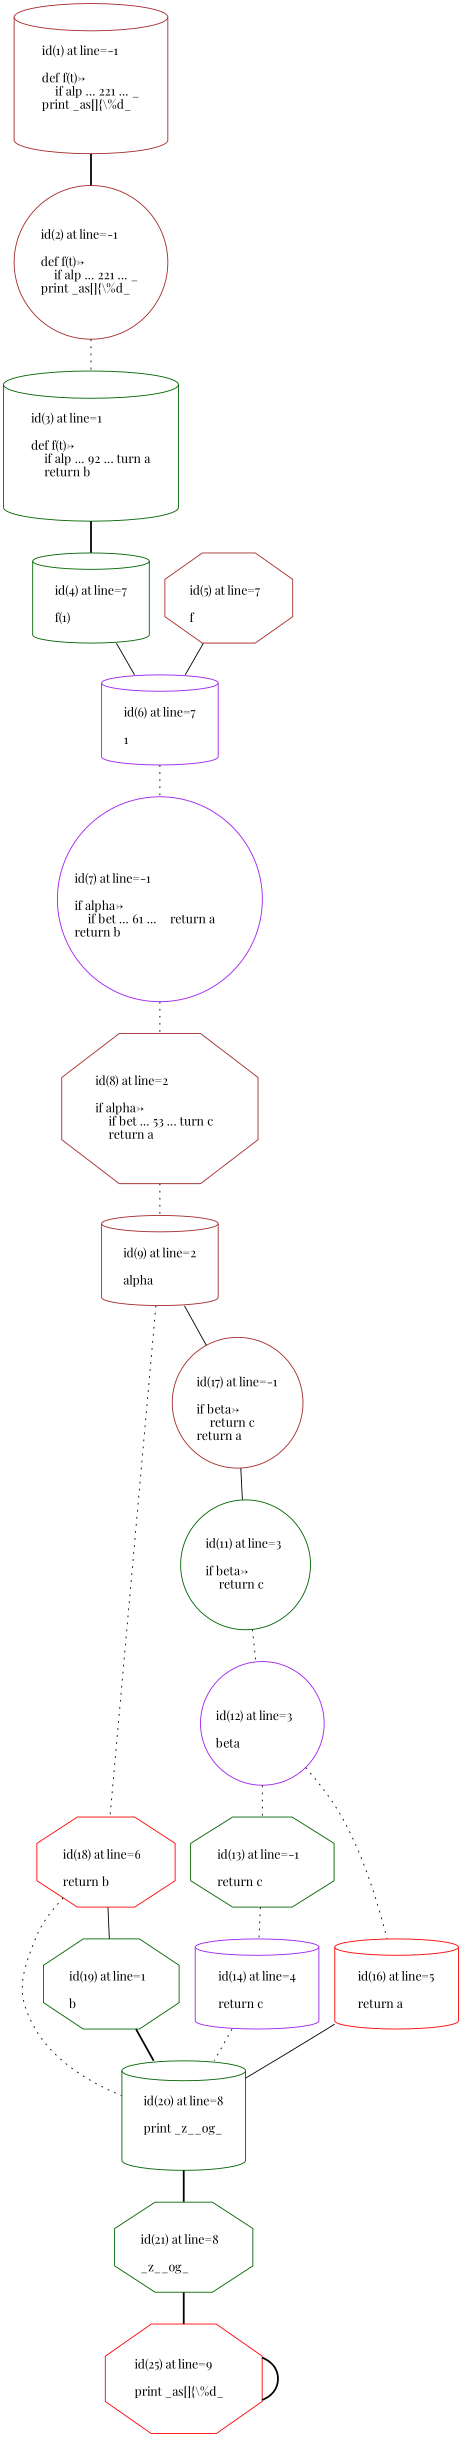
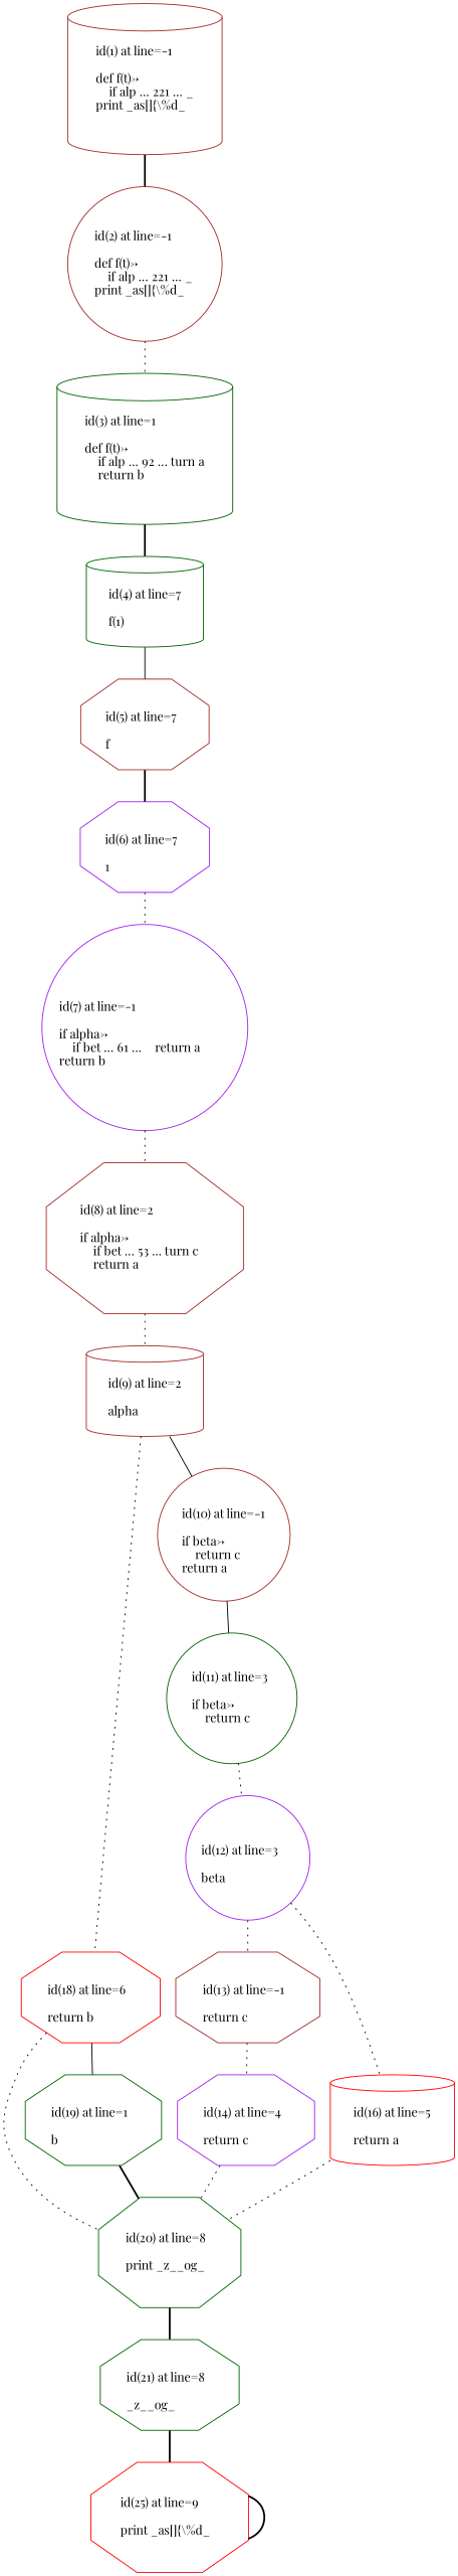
  graph {
    fontname="Playfair Display"
    node [color=darkgreen fontname="Playfair Display" shape=cylinder]
    edge [arrowhead=empty fontname="Playfair Display" style=dotted]
-   n1 [height=1.42 label="\lid(13) at line=-1\l\lreturn c\l" shape=octagon width=2.06]
-   n2 [color=purple height=1.42 label="\lid(14) at line=4\l\lreturn c\l" width=1.94]
-   n3 [height=1.72 label="\lid(20) at line=8\l\lprint _z__og_\l\l" width=1.94]
+   n1 [color=brown height=1.42 label="\lid(13) at line=-1\l\lreturn c\l" shape=octagon width=2.06]
+   n2 [color=purple height=1.42 label="\lid(14) at line=4\l\lreturn c\l" shape=octagon width=1.94]
+   n3 [height=1.72 label="\lid(20) at line=8\l\lprint _z__og_\l\l" shape=octagon width=1.94]
    n4 [height=1.42 label="\lid(21) at line=8\l\l_z__og_\l" shape=octagon width=1.94]
    n5 [color=purple height=1.42 label="\lid(12) at line=3\l\lbeta\l" shape=circle width=1.94]
    n6 [color=red height=1.42 label="\lid(16) at line=5\l\lreturn a\l" width=1.94]
    n7 [color=red height=1.72 label="\lid(25) at line=9\l\lprint _as[]{\\%d_\l\l" shape=octagon width=2.17]
-   n8 [color=purple height=1.42 label="\lid(6) at line=7\l\l1\l" width=1.83]
+   n8 [color=purple height=1.42 label="\lid(6) at line=7\l\l1\l" shape=octagon width=1.83]
    n9 [color=purple height=2.04 label="\lid(7) at line=-1\l\lif alpha->\l    if bet ... 61 ...    return a\lreturn b\l" shape=circle width=3.22]
    n10 [color=brown height=2.36 label="\lid(8) at line=2\l\lif alpha->\l    if bet ... 53 ... turn c\l    return a\l\l" shape=octagon width=2.81]
    n11 [color=brown height=1.42 label="\lid(9) at line=2\l\lalpha\l" width=1.83]
    n12 [color=red height=1.42 label="\lid(18) at line=6\l\lreturn b\l" shape=octagon width=1.94]
    n13 [height=1.42 label="\lid(19) at line=1\l\lb\l" shape=octagon width=1.94]
-   n14 [color=brown height=2.04 label="\lid(17) at line=-1\l\lif beta->\l    return c\lreturn a\l" shape=circle width=2.06]
+   n14 [color=brown height=2.04 label="\lid(10) at line=-1\l\lif beta->\l    return c\lreturn a\l" shape=circle width=2.06]
    n15 [height=2.36 label="\lid(3) at line=1\l\ldef f(t)->\l    if alp ... 92 ... turn a\l    return b\l\l" width=2.75]
    n16 [height=1.42 label="\lid(4) at line=7\l\lf(1)\l" width=1.83]
    n17 [color=brown height=1.42 label="\lid(5) at line=7\l\lf\l" shape=octagon width=1.83]
    n18 [color=brown height=2.36 label="\lid(2) at line=-1\l\ldef f(t)->\l    if alp ... 221 ... _\lprint _as[]{\\%d_\l\l" shape=circle width=2.42]
    n19 [height=2.04 label="\lid(11) at line=3\l\lif beta->\l    return c\l\l" shape=circle width=1.94]
    n20 [color=brown height=2.36 label="\lid(1) at line=-1\l\ldef f(t)->\l    if alp ... 221 ... _\lprint _as[]{\\%d_\l\l" width=2.42]
    n1 -- n2
    n2 -- n3
    n3 -- n4 [style=bold]
    n4 -- n7 [style=bold]
    n5 -- n1
    n5 -- n6
-   n6 -- n3 [style=solid]
+   n6 -- n3
    n7 -- n7 [style=bold]
    n8 -- n9
    n9 -- n10
    n10 -- n11
    n11 -- n12
    n11 -- n14 [style=solid]
    n12 -- n3
    n12 -- n13 [style=solid]
    n13 -- n3 [style=bold]
    n14 -- n19 [style=solid]
    n15 -- n16 [style=bold]
-   n16 -- n8 [style=solid]
-   n17 -- n8 [style=solid]
+   n16 -- n17 [style=solid]
+   n17 -- n8 [style=bold]
    n18 -- n15
    n19 -- n5
    n20 -- n18 [style=bold]
  }
